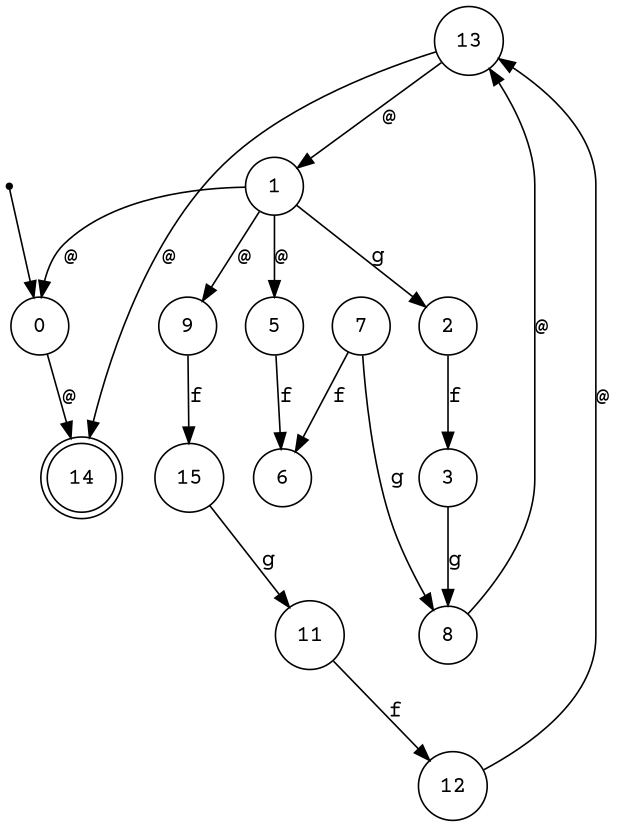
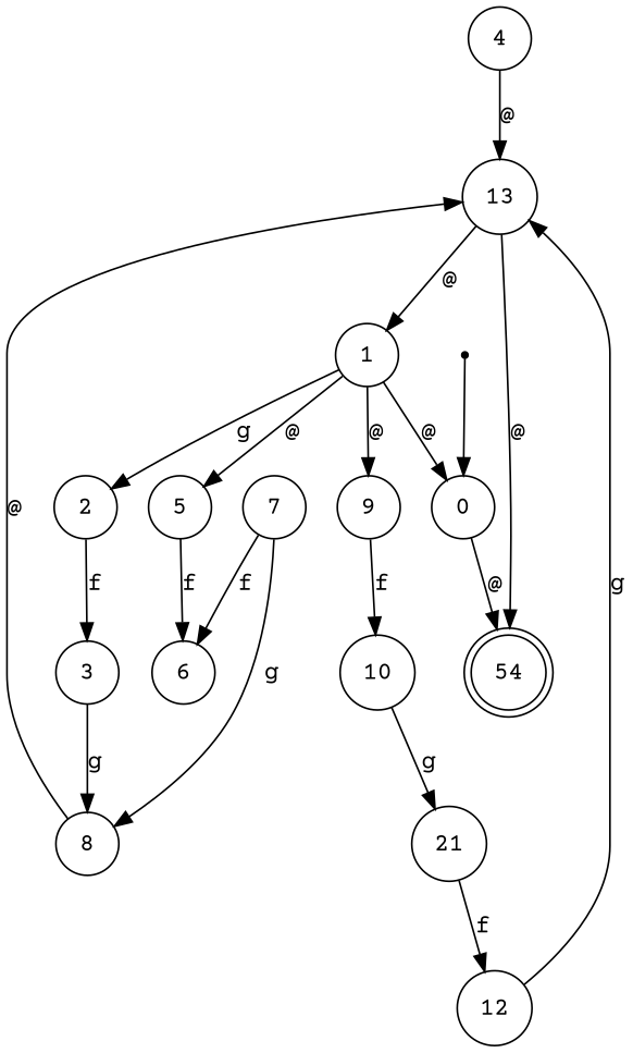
  digraph {
    fontname="Courier Prime"
    rankdir=TB
    node [fontname="Courier Prime" shape=circle]
    edge [fontname="Courier Prime"]
    x [shape=point]
    0
-   14 [shape=doublecircle]
+   14 [shape=doublecircle label=54]
    1
    2
    5
    9
    3
    6
-   10 [label=15]
+   10
    8
+   4
    13
    7
-   11
+   11 [label=21]
    12
    x -> 0
    0 -> 14 [label="@"]
    1 -> 0 [label="@"]
    1 -> 2 [label=g]
    1 -> 5 [label="@"]
    1 -> 9 [label="@"]
    2 -> 3 [label=f]
    5 -> 6 [label=f]
    9 -> 10 [label=f]
    3 -> 8 [label=g]
    10 -> 11 [label=g]
    8 -> 13 [label="@"]
+   4 -> 13 [label="@"]
    13 -> 14 [label="@"]
    13 -> 1 [label="@"]
    7 -> 6 [label=f]
    7 -> 8 [label=g]
    11 -> 12 [label=f]
-   12 -> 13 [label="@"]
+   12 -> 13 [label=g]
  }
